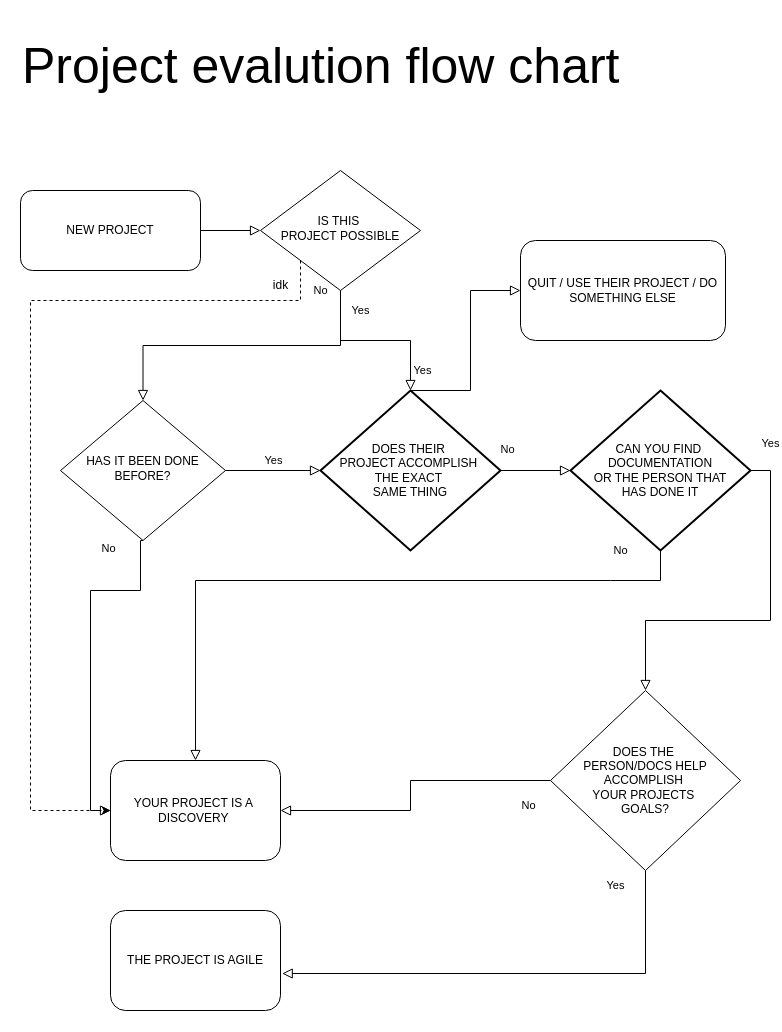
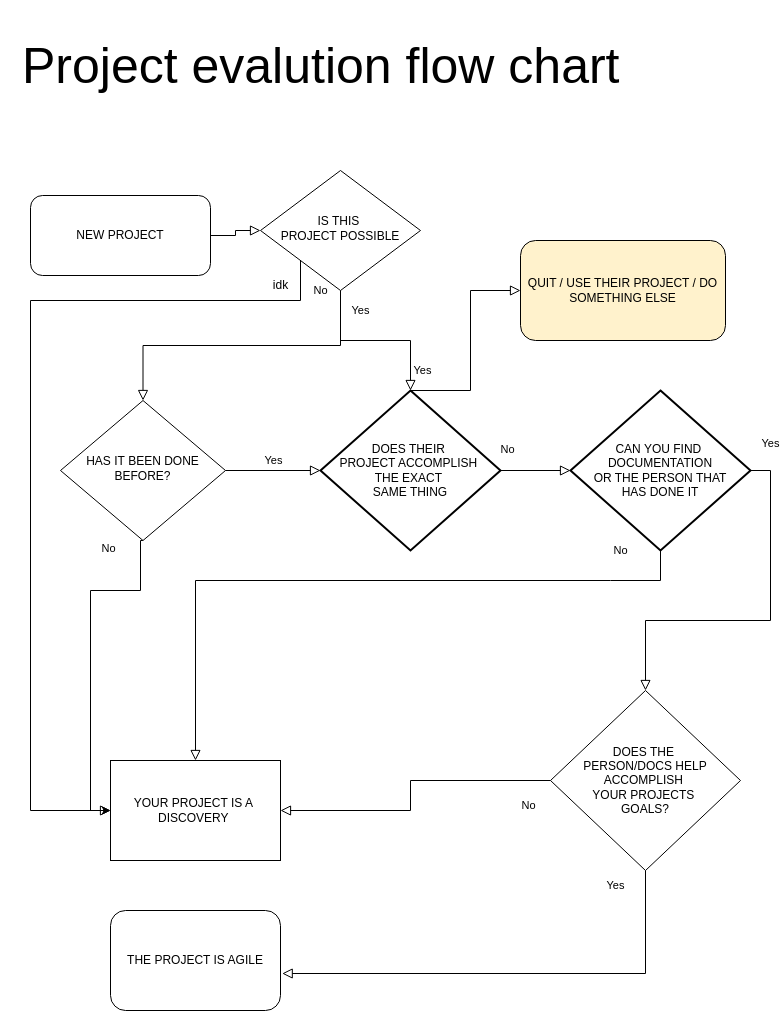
  <mxCell id="0" />
  <mxCell id="1" parent="0" />
  <mxCell id="2" value="" style="rounded=0;html=1;jettySize=auto;orthogonalLoop=1;fontSize=11;endArrow=block;endFill=0;endSize=8;strokeWidth=1;shadow=0;labelBackgroundColor=none;edgeStyle=orthogonalEdgeStyle;" parent="1" source="3" target="6" edge="1"><mxGeometry relative="1" as="geometry" /></mxCell>
- <mxCell id="3" value="NEW PROJECT" style="rounded=1;whiteSpace=wrap;html=1;fontSize=12;glass=0;strokeWidth=1;shadow=0;" parent="1" vertex="1"><mxGeometry x="20" y="190" width="180" height="80" as="geometry" /></mxCell>
+ <mxCell id="3" value="NEW PROJECT" style="rounded=1;whiteSpace=wrap;html=1;fontSize=12;glass=0;strokeWidth=1;shadow=0;" parent="1" vertex="1"><mxGeometry x="30" y="195" width="180" height="80" as="geometry" /></mxCell>
  <mxCell id="4" value="Yes" style="rounded=0;html=1;jettySize=auto;orthogonalLoop=1;fontSize=11;endArrow=block;endFill=0;endSize=8;strokeWidth=1;shadow=0;labelBackgroundColor=none;edgeStyle=orthogonalEdgeStyle;exitX=0.5;exitY=1;exitDx=0;exitDy=0;" parent="1" source="6" target="9" edge="1"><mxGeometry x="-0.87" y="20" relative="1" as="geometry"><mxPoint as="offset" /></mxGeometry></mxCell>
  <mxCell id="5" value="No" style="edgeStyle=orthogonalEdgeStyle;rounded=0;html=1;jettySize=auto;orthogonalLoop=1;fontSize=11;endArrow=block;endFill=0;endSize=8;strokeWidth=1;shadow=0;labelBackgroundColor=none;" parent="1" source="6" target="17" edge="1"><mxGeometry x="-1" y="-20" relative="1" as="geometry"><mxPoint as="offset" /></mxGeometry></mxCell>
  <mxCell id="6" value="IS THIS&amp;nbsp;&lt;div&gt;PROJECT&amp;nbsp;&lt;span style=&quot;background-color: initial;&quot;&gt;POSSIBLE&lt;/span&gt;&lt;/div&gt;" style="rhombus;whiteSpace=wrap;html=1;shadow=0;fontFamily=Helvetica;fontSize=12;align=center;strokeWidth=1;spacing=6;spacingTop=-4;" parent="1" vertex="1"><mxGeometry x="260" y="170" width="160" height="120" as="geometry" /></mxCell>
- <mxCell id="7" value="QUIT / USE THEIR PROJECT / DO SOMETHING ELSE" style="rounded=1;whiteSpace=wrap;html=1;fontSize=12;glass=0;strokeWidth=1;shadow=0;" parent="1" vertex="1"><mxGeometry x="520" y="240" width="205" height="100" as="geometry" /></mxCell>
+ <mxCell id="7" value="QUIT / USE THEIR PROJECT / DO SOMETHING ELSE" style="rounded=1;whiteSpace=wrap;html=1;fontSize=12;glass=0;strokeWidth=1;shadow=0;fillColor=#fff2cc;" parent="1" vertex="1"><mxGeometry x="520" y="240" width="205" height="100" as="geometry" /></mxCell>
  <mxCell id="8" value="No" style="rounded=0;html=1;jettySize=auto;orthogonalLoop=1;fontSize=11;endArrow=block;endFill=0;endSize=8;strokeWidth=1;shadow=0;labelBackgroundColor=none;edgeStyle=orthogonalEdgeStyle;entryX=0;entryY=0.5;entryDx=0;entryDy=0;exitX=0.5;exitY=1;exitDx=0;exitDy=0;" parent="1" source="9" target="10" edge="1"><mxGeometry x="-0.941" y="-32" relative="1" as="geometry"><mxPoint as="offset" /><Array as="points"><mxPoint x="140" y="540" /><mxPoint x="140" y="590" /><mxPoint x="90" y="590" /><mxPoint x="90" y="810" /></Array></mxGeometry></mxCell>
  <mxCell id="9" value="HAS IT&lt;span style=&quot;background-color: initial;&quot;&gt;&amp;nbsp;BEEN DONE BEFORE?&lt;/span&gt;" style="rhombus;whiteSpace=wrap;html=1;shadow=0;fontFamily=Helvetica;fontSize=12;align=center;strokeWidth=1;spacing=6;spacingTop=-4;" parent="1" vertex="1"><mxGeometry x="60" y="400" width="165" height="140" as="geometry" /></mxCell>
- <mxCell id="10" value="YOUR PROJECT IS A&amp;nbsp;&lt;div&gt;DISCOVERY&amp;nbsp;&lt;/div&gt;" style="rounded=1;whiteSpace=wrap;html=1;fontSize=12;glass=0;strokeWidth=1;shadow=0;" parent="1" vertex="1"><mxGeometry x="110" y="760" width="170" height="100" as="geometry" /></mxCell>
+ <mxCell id="10" value="YOUR PROJECT IS A&amp;nbsp;&lt;div&gt;DISCOVERY&amp;nbsp;&lt;/div&gt;" style="whiteSpace=wrap;html=1;fontSize=12;glass=0;strokeWidth=1;shadow=0;rounded=0;" parent="1" vertex="1"><mxGeometry x="110" y="760" width="170" height="100" as="geometry" /></mxCell>
  <mxCell id="11" value="CAN YOU FIND&amp;nbsp;&lt;div&gt;DOCUMENTATION&lt;div&gt;&amp;nbsp;OR THE PERSON THAT&amp;nbsp;&lt;/div&gt;&lt;div&gt;HAS DONE IT&lt;/div&gt;&lt;/div&gt;" style="strokeWidth=2;html=1;shape=mxgraph.flowchart.decision;whiteSpace=wrap;" parent="1" vertex="1"><mxGeometry x="570" y="390" width="180" height="160" as="geometry" /></mxCell>
  <mxCell id="12" value="No" style="rounded=0;html=1;jettySize=auto;orthogonalLoop=1;fontSize=11;endArrow=block;endFill=0;endSize=8;strokeWidth=1;shadow=0;labelBackgroundColor=none;exitX=0.5;exitY=1;exitDx=0;exitDy=0;exitPerimeter=0;entryX=0.5;entryY=0;entryDx=0;entryDy=0;edgeStyle=orthogonalEdgeStyle;" parent="1" source="11" target="10" edge="1"><mxGeometry x="-0.793" y="-30" relative="1" as="geometry"><mxPoint as="offset" /><mxPoint x="480" y="620" as="sourcePoint" /><mxPoint x="460" y="750" as="targetPoint" /><Array as="points"><mxPoint x="610" y="580" /><mxPoint x="480" y="580" /><mxPoint x="195" y="580" /></Array></mxGeometry></mxCell>
  <mxCell id="13" value="DOES THE&amp;nbsp;&lt;div&gt;PERSON/DOCS HELP&lt;div&gt;ACCOMPLISH&amp;nbsp;&lt;/div&gt;&lt;div&gt;YOUR PROJECTS&amp;nbsp;&lt;/div&gt;&lt;div&gt;GOALS?&lt;/div&gt;&lt;/div&gt;" style="rhombus;whiteSpace=wrap;html=1;direction=south;" parent="1" vertex="1"><mxGeometry x="550" y="690" width="190" height="180" as="geometry" /></mxCell>
  <mxCell id="14" value="Yes" style="rounded=0;html=1;jettySize=auto;orthogonalLoop=1;fontSize=11;endArrow=block;endFill=0;endSize=8;strokeWidth=1;shadow=0;labelBackgroundColor=none;entryX=0;entryY=0.5;entryDx=0;entryDy=0;exitX=1;exitY=0.5;exitDx=0;exitDy=0;exitPerimeter=0;edgeStyle=orthogonalEdgeStyle;" parent="1" source="11" target="13" edge="1"><mxGeometry x="-0.873" y="-30" relative="1" as="geometry"><mxPoint x="30" y="-30" as="offset" /><mxPoint x="460" y="540" as="sourcePoint" /><mxPoint x="535" y="540" as="targetPoint" /></mxGeometry></mxCell>
  <mxCell id="15" value="Yes" style="edgeStyle=orthogonalEdgeStyle;rounded=0;html=1;jettySize=auto;orthogonalLoop=1;fontSize=11;endArrow=block;endFill=0;endSize=8;strokeWidth=1;shadow=0;labelBackgroundColor=none;exitX=1;exitY=0.5;exitDx=0;exitDy=0;entryX=1.01;entryY=0.63;entryDx=0;entryDy=0;entryPerimeter=0;" parent="1" source="13" target="22" edge="1"><mxGeometry x="-0.935" y="-30" relative="1" as="geometry"><mxPoint as="offset" /><mxPoint x="800" y="850" as="sourcePoint" /><mxPoint x="710" y="930" as="targetPoint" /><Array as="points"><mxPoint x="645" y="973" /></Array></mxGeometry></mxCell>
  <mxCell id="16" value="No" style="rounded=0;html=1;jettySize=auto;orthogonalLoop=1;fontSize=11;endArrow=block;endFill=0;endSize=8;strokeWidth=1;shadow=0;labelBackgroundColor=none;exitX=0.5;exitY=1;exitDx=0;exitDy=0;entryX=1;entryY=0.5;entryDx=0;entryDy=0;edgeStyle=orthogonalEdgeStyle;" parent="1" source="13" target="10" edge="1"><mxGeometry x="-0.854" y="25" relative="1" as="geometry"><mxPoint as="offset" /><mxPoint x="677" y="710" as="sourcePoint" /><mxPoint x="430" y="1020" as="targetPoint" /><Array as="points"><mxPoint x="410" y="780" /><mxPoint x="410" y="810" /></Array></mxGeometry></mxCell>
  <mxCell id="17" value="DOES THEIR&amp;nbsp;&lt;div&gt;&lt;span style=&quot;background-color: initial;&quot;&gt;PROJECT ACCOMPLISH&amp;nbsp;&lt;/span&gt;&lt;div&gt;&lt;div&gt;THE EXACT&amp;nbsp;&lt;/div&gt;&lt;div&gt;SAME THING&lt;/div&gt;&lt;/div&gt;&lt;/div&gt;" style="strokeWidth=2;html=1;shape=mxgraph.flowchart.decision;whiteSpace=wrap;" parent="1" vertex="1"><mxGeometry x="320" y="390" width="180" height="160" as="geometry" /></mxCell>
  <mxCell id="18" value="Yes" style="edgeStyle=orthogonalEdgeStyle;rounded=0;html=1;jettySize=auto;orthogonalLoop=1;fontSize=11;endArrow=block;endFill=0;endSize=8;strokeWidth=1;shadow=0;labelBackgroundColor=none;exitX=1;exitY=0.5;exitDx=0;exitDy=0;entryX=0;entryY=0.5;entryDx=0;entryDy=0;entryPerimeter=0;" parent="1" source="9" target="17" edge="1"><mxGeometry y="10" relative="1" as="geometry"><mxPoint as="offset" /><mxPoint x="124.5" y="670" as="sourcePoint" /><mxPoint x="230" y="560" as="targetPoint" /></mxGeometry></mxCell>
  <mxCell id="19" value="Yes" style="rounded=0;html=1;jettySize=auto;orthogonalLoop=1;fontSize=11;endArrow=block;endFill=0;endSize=8;strokeWidth=1;shadow=0;labelBackgroundColor=none;entryX=0;entryY=0.5;entryDx=0;entryDy=0;exitX=0.5;exitY=0;exitDx=0;exitDy=0;exitPerimeter=0;edgeStyle=orthogonalEdgeStyle;" parent="1" source="17" target="7" edge="1"><mxGeometry x="-0.885" y="20" relative="1" as="geometry"><mxPoint as="offset" /><mxPoint x="220" y="650" as="sourcePoint" /><mxPoint x="455" y="570" as="targetPoint" /><Array as="points"><mxPoint x="470" y="390" /><mxPoint x="470" y="290" /></Array></mxGeometry></mxCell>
  <mxCell id="20" value="No" style="rounded=0;html=1;jettySize=auto;orthogonalLoop=1;fontSize=11;endArrow=block;endFill=0;endSize=8;strokeWidth=1;shadow=0;labelBackgroundColor=none;edgeStyle=orthogonalEdgeStyle;exitX=1;exitY=0.5;exitDx=0;exitDy=0;exitPerimeter=0;entryX=0;entryY=0.5;entryDx=0;entryDy=0;entryPerimeter=0;" parent="1" source="17" target="11" edge="1"><mxGeometry x="-0.812" y="21" relative="1" as="geometry"><mxPoint as="offset" /><mxPoint x="439.5" y="570" as="sourcePoint" /><mxPoint x="440.5" y="670" as="targetPoint" /></mxGeometry></mxCell>
  <mxCell id="21" value="Project evalution flow chart" style="text;strokeColor=none;align=left;fillColor=none;html=1;verticalAlign=middle;whiteSpace=wrap;rounded=0;fontSize=50;" parent="1" vertex="1"><mxGeometry x="20" y="20" width="650" height="90" as="geometry" /></mxCell>
  <mxCell id="22" value="THE PROJECT IS AGILE" style="rounded=1;whiteSpace=wrap;html=1;fontSize=12;glass=0;strokeWidth=1;shadow=0;" parent="1" vertex="1"><mxGeometry x="110" y="910" width="170" height="100" as="geometry" /></mxCell>
- <mxCell id="23" value="" style="edgeStyle=orthogonalEdgeStyle;orthogonalLoop=1;jettySize=auto;html=1;rounded=0;exitX=0;exitY=1;exitDx=0;exitDy=0;entryX=0;entryY=0.5;entryDx=0;entryDy=0;dashed=1;" edge="1" parent="1" source="6" target="10"><mxGeometry width="100" relative="1" as="geometry"><mxPoint x="150" y="320" as="sourcePoint" /><mxPoint x="40" y="320" as="targetPoint" /><Array as="points"><mxPoint x="300" y="300" /><mxPoint x="30" y="300" /><mxPoint x="30" y="810" /></Array></mxGeometry></mxCell>
+ <mxCell id="23" value="" style="edgeStyle=orthogonalEdgeStyle;orthogonalLoop=1;jettySize=auto;html=1;rounded=0;exitX=0;exitY=1;exitDx=0;exitDy=0;entryX=0;entryY=0.5;entryDx=0;entryDy=0;" edge="1" parent="1" source="6" target="10"><mxGeometry width="100" relative="1" as="geometry"><mxPoint x="150" y="320" as="sourcePoint" /><mxPoint x="40" y="320" as="targetPoint" /><Array as="points"><mxPoint x="300" y="300" /><mxPoint x="30" y="300" /><mxPoint x="30" y="810" /></Array></mxGeometry></mxCell>
  <mxCell id="24" value="idk" style="text;html=1;align=center;verticalAlign=middle;resizable=0;points=[];autosize=1;strokeColor=none;fillColor=none;" vertex="1" parent="1"><mxGeometry x="260" y="270" width="40" height="30" as="geometry" /></mxCell>
